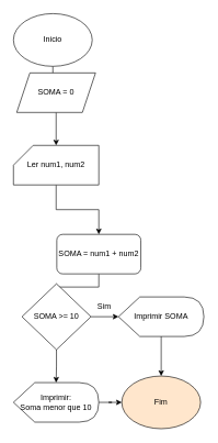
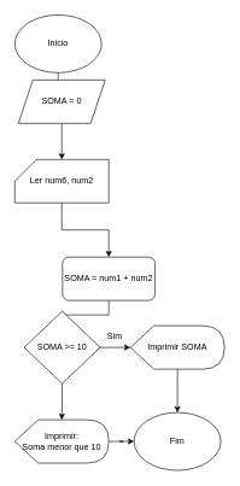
  <mxCell id="0" />
  <mxCell id="1" parent="0" />
  <mxCell id="2" value="" style="edgeStyle=orthogonalEdgeStyle;rounded=0;orthogonalLoop=1;jettySize=auto;html=1;" parent="1" source="3" target="5" edge="1"><mxGeometry relative="1" as="geometry" /></mxCell>
  <mxCell id="3" value="Inicio" style="ellipse;whiteSpace=wrap;html=1;" parent="1" vertex="1"><mxGeometry x="20" y="20" width="120" height="80" as="geometry" /></mxCell>
  <mxCell id="4" value="" style="edgeStyle=orthogonalEdgeStyle;rounded=0;orthogonalLoop=1;jettySize=auto;html=1;" parent="1" source="5" target="7" edge="1"><mxGeometry relative="1" as="geometry" /></mxCell>
  <mxCell id="5" value="SOMA = 0" style="shape=parallelogram;perimeter=parallelogramPerimeter;whiteSpace=wrap;html=1;fixedSize=1;" parent="1" vertex="1"><mxGeometry x="25" y="110" width="120" height="60" as="geometry" /></mxCell>
  <mxCell id="6" value="" style="edgeStyle=orthogonalEdgeStyle;rounded=0;orthogonalLoop=1;jettySize=auto;html=1;" parent="1" source="7" target="9" edge="1"><mxGeometry relative="1" as="geometry" /></mxCell>
- <mxCell id="7" value="Ler num1, num2" style="shape=card;whiteSpace=wrap;html=1;" parent="1" vertex="1"><mxGeometry x="20" y="220" width="130" height="60" as="geometry" /></mxCell>
+ <mxCell id="7" value="Ler num6, num2" style="shape=card;whiteSpace=wrap;html=1;" parent="1" vertex="1"><mxGeometry x="20" y="220" width="130" height="60" as="geometry" /></mxCell>
  <mxCell id="8" value="" style="edgeStyle=orthogonalEdgeStyle;rounded=0;orthogonalLoop=1;jettySize=auto;html=1;" parent="1" source="9" target="12" edge="1"><mxGeometry relative="1" as="geometry" /></mxCell>
  <mxCell id="9" value="SOMA = num1 + num2" style="rounded=1;whiteSpace=wrap;html=1;" parent="1" vertex="1"><mxGeometry x="86" y="355" width="128" height="60" as="geometry" /></mxCell>
  <mxCell id="10" value="" style="edgeStyle=orthogonalEdgeStyle;rounded=0;orthogonalLoop=1;jettySize=auto;html=1;" parent="1" source="12" target="16" edge="1"><mxGeometry relative="1" as="geometry" /></mxCell>
  <mxCell id="11" value="" style="edgeStyle=orthogonalEdgeStyle;rounded=0;orthogonalLoop=1;jettySize=auto;html=1;" parent="1" source="12" target="14" edge="1"><mxGeometry relative="1" as="geometry" /></mxCell>
  <mxCell id="12" value="SOMA &amp;gt;= 10" style="rhombus;whiteSpace=wrap;html=1;" parent="1" vertex="1"><mxGeometry x="33" y="430" width="105" height="100" as="geometry" /></mxCell>
  <mxCell id="13" value="" style="edgeStyle=orthogonalEdgeStyle;rounded=0;orthogonalLoop=1;jettySize=auto;html=1;" edge="1" parent="1" source="14" target="18"><mxGeometry relative="1" as="geometry" /></mxCell>
  <mxCell id="14" value="Imprimir SOMA" style="shape=display;whiteSpace=wrap;html=1;" parent="1" vertex="1"><mxGeometry x="180" y="450" width="130" height="60" as="geometry" /></mxCell>
  <mxCell id="15" value="" style="edgeStyle=orthogonalEdgeStyle;rounded=0;orthogonalLoop=1;jettySize=auto;html=1;" edge="1" parent="1" source="16" target="18"><mxGeometry relative="1" as="geometry" /></mxCell>
  <mxCell id="16" value="Imprimir:&lt;div&gt;Soma menor que 10&lt;/div&gt;" style="shape=display;whiteSpace=wrap;html=1;" parent="1" vertex="1"><mxGeometry x="20" y="580" width="130" height="60" as="geometry" /></mxCell>
  <mxCell id="17" value="Sim" style="text;html=1;align=center;verticalAlign=middle;resizable=0;points=[];autosize=1;strokeColor=none;fillColor=none;" parent="1" vertex="1"><mxGeometry x="138" y="450" width="40" height="30" as="geometry" /></mxCell>
- <mxCell id="18" value="Fim" style="ellipse;whiteSpace=wrap;html=1;fillColor=#ffe6cc;" vertex="1" parent="1"><mxGeometry x="185" y="570" width="120" height="80" as="geometry" /></mxCell>
+ <mxCell id="18" value="Fim" style="ellipse;whiteSpace=wrap;html=1;" vertex="1" parent="1"><mxGeometry x="185" y="570" width="120" height="80" as="geometry" /></mxCell>
